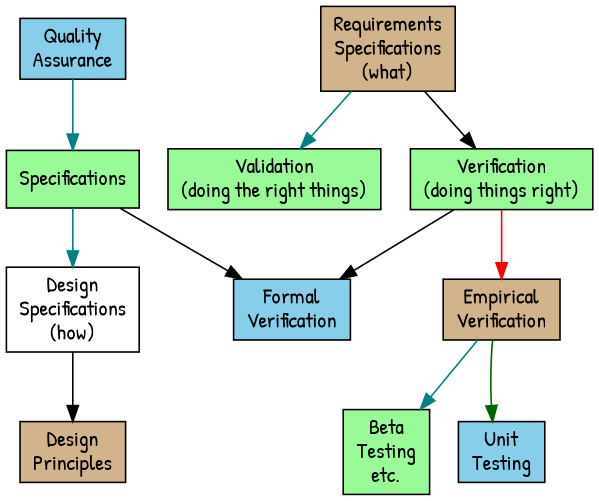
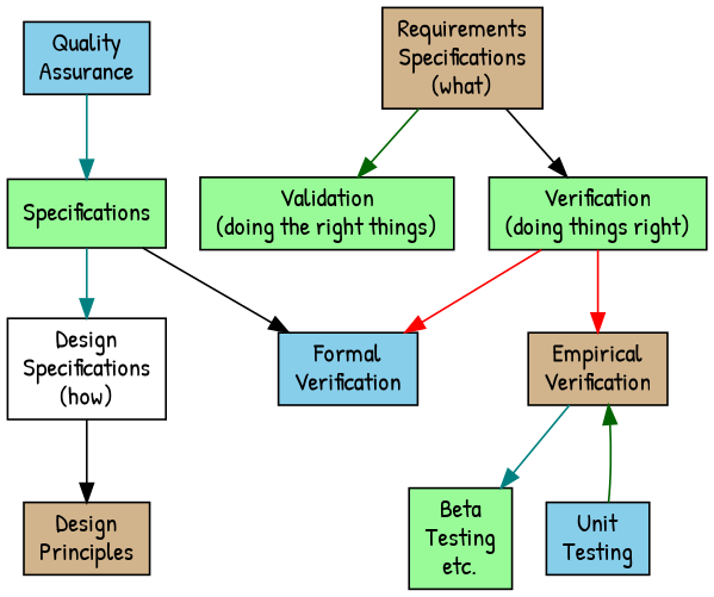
  digraph {
    fontname="Patrick Hand"
    node [fillcolor=palegreen fontname="Patrick Hand" shape=rectangle style=filled]
    edge [color=teal fontname="Patrick Hand"]
    n1 [fillcolor=skyblue label="Quality\nAssurance"]
    n2 [label=Specifications]
    n3 [fillcolor=tan label="Design\nPrinciples"]
    n4 [fillcolor=white label="Design\nSpecifications\n(how)"]
    n5 [fillcolor=skyblue label="Formal\nVerification"]
    n6 [fillcolor=tan label="Requirements\nSpecifications\n(what)"]
    n7 [label="Validation\n(doing the right things)"]
    n8 [label="Verification\n(doing things right)"]
    n9 [fillcolor=tan label="Empirical\nVerification"]
    n10 [label="Beta\nTesting\netc."]
    n11 [fillcolor=skyblue label="Unit\nTesting"]
    n1 -> n2
    n2 -> n4
    n2 -> n5 [color=black]
    n4 -> n3 [color=black]
-   n6 -> n7
+   n6 -> n7 [color=darkgreen]
    n6 -> n8 [color=black]
-   n8 -> n5 [color=black]
+   n8 -> n5 [color=red]
    n8 -> n9 [color=red]
    n9 -> n10
-   n9 -> n11 [color=darkgreen]
+   n11 -> n9 [color=darkgreen]
  }
